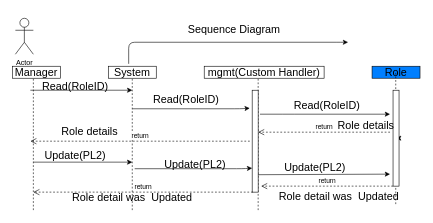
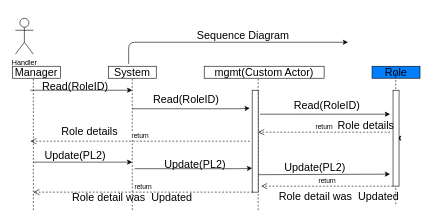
  <mxCell id="0" />
  <mxCell id="1" parent="0" />
- <mxCell id="2" value="Actor" style="shape=umlActor;verticalLabelPosition=bottom;verticalAlign=top;html=1;outlineConnect=0;" parent="1" vertex="1"><mxGeometry x="25" y="30" width="30" height="60" as="geometry" /></mxCell>
+ <mxCell id="2" value="Handler" style="shape=umlActor;verticalLabelPosition=bottom;verticalAlign=top;html=1;outlineConnect=0;" parent="1" vertex="1"><mxGeometry x="25" y="30" width="30" height="60" as="geometry" /></mxCell>
  <mxCell id="3" value="&lt;font style=&quot;font-size: 18px&quot;&gt;Manager&lt;/font&gt;" style="rounded=0;whiteSpace=wrap;html=1;" parent="1" vertex="1"><mxGeometry x="20" y="110" width="80" height="20" as="geometry" /></mxCell>
  <mxCell id="4" value="&lt;font style=&quot;font-size: 18px&quot;&gt;System&lt;/font&gt;&lt;span style=&quot;color: rgba(0 , 0 , 0 , 0) ; font-family: monospace ; font-size: 0px&quot;&gt;%3CmxGraphModel%3E%3Croot%3E%3CmxCell%20id%3D%220%22%2F%3E%3CmxCell%20id%3D%221%22%20parent%3D%220%22%2F%3E%3CmxCell%20id%3D%222%22%20value%3D%22%26lt%3Bfont%20style%3D%26quot%3Bfont-size%3A%2018px%26quot%3B%26gt%3BManager%26lt%3B%2Ffont%26gt%3B%22%20style%3D%22rounded%3D0%3BwhiteSpace%3Dwrap%3Bhtml%3D1%3B%22%20vertex%3D%221%22%20parent%3D%221%22%3E%3CmxGeometry%20x%3D%2280%22%20y%3D%22160%22%20width%3D%2280%22%20height%3D%2220%22%20as%3D%22geometry%22%2F%3E%3C%2FmxCell%3E%3C%2Froot%3E%3C%2FmxGraphModel%3E&lt;/span&gt;" style="rounded=0;whiteSpace=wrap;html=1;" parent="1" vertex="1"><mxGeometry x="180" y="110" width="80" height="20" as="geometry" /></mxCell>
- <mxCell id="5" value="&lt;span style=&quot;font-size: 18px&quot;&gt;mgmt(Custom Handler)&lt;/span&gt;" style="rounded=0;whiteSpace=wrap;html=1;" parent="1" vertex="1"><mxGeometry x="340" y="110" width="200" height="20" as="geometry" /></mxCell>
+ <mxCell id="5" value="&lt;span style=&quot;font-size: 18px&quot;&gt;mgmt(Custom Actor)&lt;/span&gt;" style="rounded=0;whiteSpace=wrap;html=1;" parent="1" vertex="1"><mxGeometry x="340" y="110" width="200" height="20" as="geometry" /></mxCell>
  <mxCell id="6" value="&lt;span style=&quot;font-size: 18px&quot;&gt;Role&lt;/span&gt;" style="rounded=0;whiteSpace=wrap;html=1;fillColor=#007FFF;" parent="1" vertex="1"><mxGeometry x="620" y="110" width="80" height="20" as="geometry" /></mxCell>
  <mxCell id="7" value="" style="endArrow=none;dashed=1;html=1;" parent="1" edge="1"><mxGeometry width="50" height="50" relative="1" as="geometry"><mxPoint x="55" y="350" as="sourcePoint" /><mxPoint x="55" y="130" as="targetPoint" /></mxGeometry></mxCell>
  <mxCell id="8" value="" style="endArrow=none;dashed=1;html=1;" parent="1" edge="1"><mxGeometry width="50" height="50" relative="1" as="geometry"><mxPoint x="220" y="350" as="sourcePoint" /><mxPoint x="220" y="130" as="targetPoint" /></mxGeometry></mxCell>
  <mxCell id="9" value="" style="endArrow=none;dashed=1;html=1;" parent="1" edge="1"><mxGeometry width="50" height="50" relative="1" as="geometry"><mxPoint x="430" y="350" as="sourcePoint" /><mxPoint x="430" y="130" as="targetPoint" /></mxGeometry></mxCell>
  <mxCell id="10" value="" style="endArrow=none;dashed=1;html=1;" parent="1" edge="1"><mxGeometry width="50" height="50" relative="1" as="geometry"><mxPoint x="659.5" y="340" as="sourcePoint" /><mxPoint x="659.5" y="120" as="targetPoint" /></mxGeometry></mxCell>
  <mxCell id="11" value="" style="endArrow=classic;html=1;" parent="1" edge="1"><mxGeometry width="50" height="50" relative="1" as="geometry"><mxPoint x="50" y="150" as="sourcePoint" /><mxPoint x="220" y="150" as="targetPoint" /></mxGeometry></mxCell>
  <mxCell id="12" value="" style="endArrow=classic;html=1;" parent="1" edge="1"><mxGeometry width="50" height="50" relative="1" as="geometry"><mxPoint x="433" y="190" as="sourcePoint" /><mxPoint x="650" y="190" as="targetPoint" /><Array as="points"><mxPoint x="480" y="190" /></Array></mxGeometry></mxCell>
  <mxCell id="13" value="" style="endArrow=classic;html=1;entryX=-0.4;entryY=0.217;entryDx=0;entryDy=0;entryPerimeter=0;" parent="1" edge="1"><mxGeometry width="50" height="50" relative="1" as="geometry"><mxPoint x="220" y="180.94" as="sourcePoint" /><mxPoint x="416" y="180" as="targetPoint" /><Array as="points"><mxPoint x="400" y="180.94" /></Array></mxGeometry></mxCell>
  <mxCell id="14" style="edgeStyle=orthogonalEdgeStyle;rounded=0;orthogonalLoop=1;jettySize=auto;html=1;exitX=1;exitY=0.5;exitDx=0;exitDy=0;" parent="1" source="15" edge="1"><mxGeometry relative="1" as="geometry"><mxPoint x="660" y="230" as="targetPoint" /></mxGeometry></mxCell>
  <mxCell id="15" value="" style="rounded=0;whiteSpace=wrap;html=1;" parent="1" vertex="1"><mxGeometry x="655" y="150" width="10" height="160" as="geometry" /></mxCell>
  <mxCell id="16" value="return" style="html=1;verticalAlign=bottom;endArrow=open;dashed=1;endSize=8;" parent="1" edge="1"><mxGeometry relative="1" as="geometry"><mxPoint x="416" y="235" as="sourcePoint" /><mxPoint x="50" y="235" as="targetPoint" /><Array as="points" /></mxGeometry></mxCell>
  <mxCell id="17" value="return" style="html=1;verticalAlign=bottom;endArrow=open;dashed=1;endSize=8;" parent="1" edge="1"><mxGeometry relative="1" as="geometry"><mxPoint x="650" y="220" as="sourcePoint" /><mxPoint x="430" y="220" as="targetPoint" /></mxGeometry></mxCell>
  <mxCell id="18" value="" style="html=1;points=[];perimeter=orthogonalPerimeter;" parent="1" vertex="1"><mxGeometry x="420" y="150" width="10" height="170" as="geometry" /></mxCell>
  <mxCell id="19" value="&lt;br&gt;&lt;br&gt;&lt;span style=&quot;font-family: &amp;#34;helvetica&amp;#34; ; font-size: 18px&quot;&gt;Read(RoleID)&lt;/span&gt;" style="text;html=1;strokeColor=none;fillColor=none;align=center;verticalAlign=middle;whiteSpace=wrap;rounded=0;" parent="1" vertex="1"><mxGeometry x="70" y="100" width="110" height="60" as="geometry" /></mxCell>
  <mxCell id="20" value="" style="edgeStyle=segmentEdgeStyle;endArrow=classic;html=1;" parent="1" edge="1"><mxGeometry width="50" height="50" relative="1" as="geometry"><mxPoint x="214" y="106" as="sourcePoint" /><mxPoint x="580" y="70" as="targetPoint" /><Array as="points"><mxPoint x="214" y="70" /><mxPoint x="570" y="70" /></Array></mxGeometry></mxCell>
  <mxCell id="21" value="&lt;span style=&quot;font-family: &amp;#34;helvetica&amp;#34; ; font-size: 18px&quot;&gt;Read(RoleID)&lt;/span&gt;" style="text;html=1;strokeColor=none;fillColor=none;align=center;verticalAlign=middle;whiteSpace=wrap;rounded=0;" parent="1" vertex="1"><mxGeometry x="255" y="140" width="110" height="50" as="geometry" /></mxCell>
  <mxCell id="22" value="&lt;span style=&quot;font-family: &amp;#34;helvetica&amp;#34; ; font-size: 18px&quot;&gt;Read(RoleID)&lt;/span&gt;" style="text;html=1;strokeColor=none;fillColor=none;align=center;verticalAlign=middle;whiteSpace=wrap;rounded=0;" parent="1" vertex="1"><mxGeometry x="490" y="150" width="110" height="50" as="geometry" /></mxCell>
- <mxCell id="23" value="&lt;br&gt;&lt;br&gt;&lt;span style=&quot;font-family: &amp;#34;helvetica&amp;#34; ; font-size: 18px&quot;&gt;Sequence Diagram&lt;/span&gt;" style="text;html=1;strokeColor=none;fillColor=none;align=center;verticalAlign=middle;whiteSpace=wrap;rounded=0;" parent="1" vertex="1"><mxGeometry x="305" y="10" width="170" height="50" as="geometry" /></mxCell>
+ <mxCell id="23" value="&lt;br&gt;&lt;br&gt;&lt;span style=&quot;font-family: &amp;#34;helvetica&amp;#34; ; font-size: 18px&quot;&gt;Sequence Diagram&lt;/span&gt;" style="text;html=1;strokeColor=none;fillColor=none;align=center;verticalAlign=middle;whiteSpace=wrap;rounded=0;" parent="1" vertex="1"><mxGeometry x="320" y="20" width="170" height="50" as="geometry" /></mxCell>
  <mxCell id="24" value="&lt;span style=&quot;font-family: &amp;#34;helvetica&amp;#34; ; font-size: 18px&quot;&gt;Role details&lt;/span&gt;" style="text;html=1;strokeColor=none;fillColor=none;align=center;verticalAlign=middle;whiteSpace=wrap;rounded=0;" parent="1" vertex="1"><mxGeometry x="79" y="200" width="140" height="40" as="geometry" /></mxCell>
  <mxCell id="25" value="&lt;span style=&quot;font-family: &amp;#34;helvetica&amp;#34; ; font-size: 18px&quot;&gt;Role details&lt;/span&gt;" style="text;html=1;strokeColor=none;fillColor=none;align=center;verticalAlign=middle;whiteSpace=wrap;rounded=0;" parent="1" vertex="1"><mxGeometry x="530" y="200" width="160" height="20" as="geometry" /></mxCell>
  <mxCell id="26" value="" style="endArrow=classic;html=1;" parent="1" edge="1"><mxGeometry width="50" height="50" relative="1" as="geometry"><mxPoint x="55" y="270" as="sourcePoint" /><mxPoint x="220" y="270" as="targetPoint" /></mxGeometry></mxCell>
  <mxCell id="27" value="" style="endArrow=classic;html=1;entryX=-0.4;entryY=0.217;entryDx=0;entryDy=0;entryPerimeter=0;" parent="1" edge="1"><mxGeometry width="50" height="50" relative="1" as="geometry"><mxPoint x="224" y="280.94" as="sourcePoint" /><mxPoint x="420" y="280" as="targetPoint" /><Array as="points"><mxPoint x="404" y="280.94" /></Array></mxGeometry></mxCell>
  <mxCell id="28" value="" style="endArrow=classic;html=1;exitX=1;exitY=0.829;exitDx=0;exitDy=0;exitPerimeter=0;" parent="1" source="18" edge="1"><mxGeometry width="50" height="50" relative="1" as="geometry"><mxPoint x="443" y="200" as="sourcePoint" /><mxPoint x="650" y="290" as="targetPoint" /><Array as="points" /></mxGeometry></mxCell>
  <mxCell id="29" value="return" style="html=1;verticalAlign=bottom;endArrow=open;dashed=1;endSize=8;" parent="1" edge="1"><mxGeometry relative="1" as="geometry"><mxPoint x="655" y="310" as="sourcePoint" /><mxPoint x="435" y="310" as="targetPoint" /></mxGeometry></mxCell>
  <mxCell id="30" value="return" style="html=1;verticalAlign=bottom;endArrow=open;dashed=1;endSize=8;" parent="1" edge="1"><mxGeometry relative="1" as="geometry"><mxPoint x="421" y="320" as="sourcePoint" /><mxPoint x="55" y="320" as="targetPoint" /><Array as="points" /></mxGeometry></mxCell>
  <mxCell id="31" value="&lt;br&gt;&lt;br&gt;&lt;span style=&quot;font-family: &amp;#34;helvetica&amp;#34; ; font-size: 18px&quot;&gt;Update(PL2)&lt;/span&gt;" style="text;html=1;strokeColor=none;fillColor=none;align=center;verticalAlign=middle;whiteSpace=wrap;rounded=0;" parent="1" vertex="1"><mxGeometry x="70" y="220" width="110" height="50" as="geometry" /></mxCell>
  <mxCell id="32" value="&lt;br&gt;&lt;br&gt;&lt;span style=&quot;font-family: &amp;#34;helvetica&amp;#34; ; font-size: 18px&quot;&gt;Update(PL2)&lt;/span&gt;" style="text;html=1;strokeColor=none;fillColor=none;align=center;verticalAlign=middle;whiteSpace=wrap;rounded=0;" parent="1" vertex="1"><mxGeometry x="270" y="230" width="110" height="60" as="geometry" /></mxCell>
  <mxCell id="33" value="&lt;br&gt;&lt;br&gt;&lt;span style=&quot;font-family: &amp;#34;helvetica&amp;#34; ; font-size: 18px&quot;&gt;Update(PL2)&lt;/span&gt;" style="text;html=1;strokeColor=none;fillColor=none;align=center;verticalAlign=middle;whiteSpace=wrap;rounded=0;" parent="1" vertex="1"><mxGeometry x="470" y="240" width="110" height="50" as="geometry" /></mxCell>
  <mxCell id="34" value="&lt;br&gt;&lt;span style=&quot;font-family: &amp;#34;helvetica&amp;#34; ; font-size: 18px&quot;&gt;Role detail was&amp;nbsp; Updated&lt;/span&gt;" style="text;html=1;strokeColor=none;fillColor=none;align=center;verticalAlign=middle;whiteSpace=wrap;rounded=0;" parent="1" vertex="1"><mxGeometry x="430" y="300" width="270" height="40" as="geometry" /></mxCell>
  <mxCell id="35" value="&lt;span style=&quot;font-family: &amp;#34;helvetica&amp;#34; ; font-size: 18px&quot;&gt;Role detail was&amp;nbsp; Updated&lt;/span&gt;" style="text;html=1;strokeColor=none;fillColor=none;align=center;verticalAlign=middle;whiteSpace=wrap;rounded=0;" parent="1" vertex="1"><mxGeometry x="95" y="310" width="250" height="40" as="geometry" /></mxCell>
